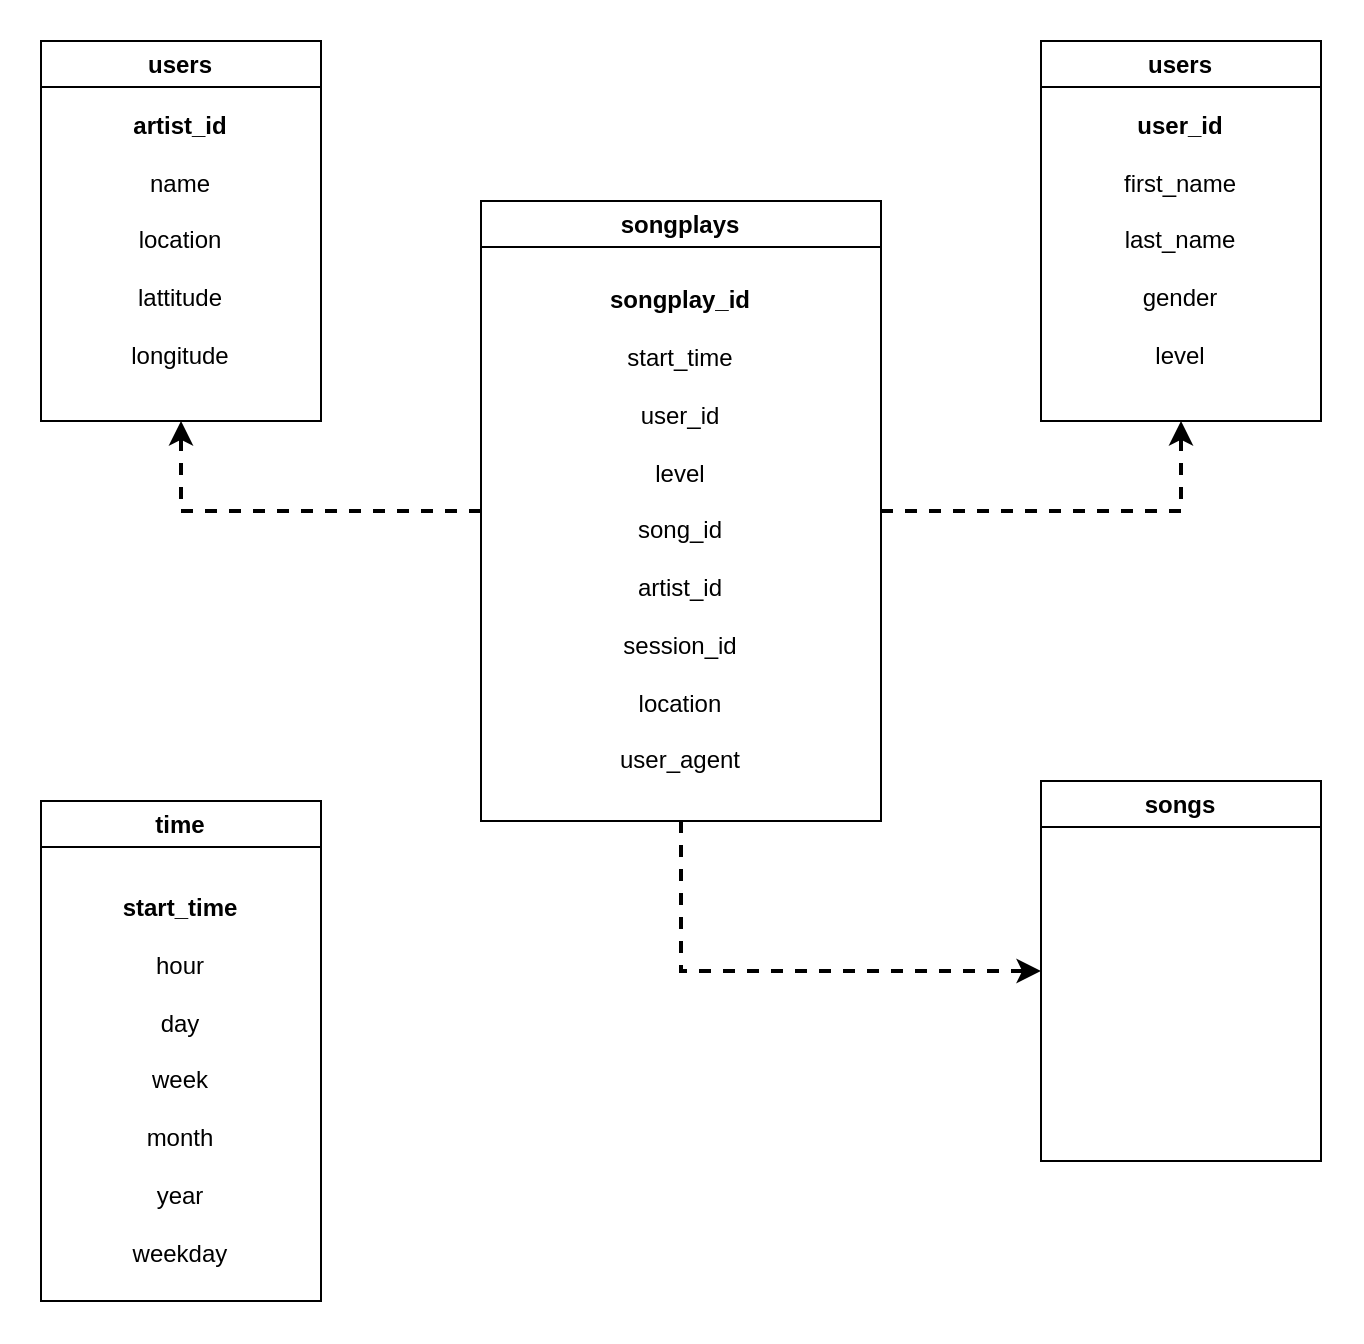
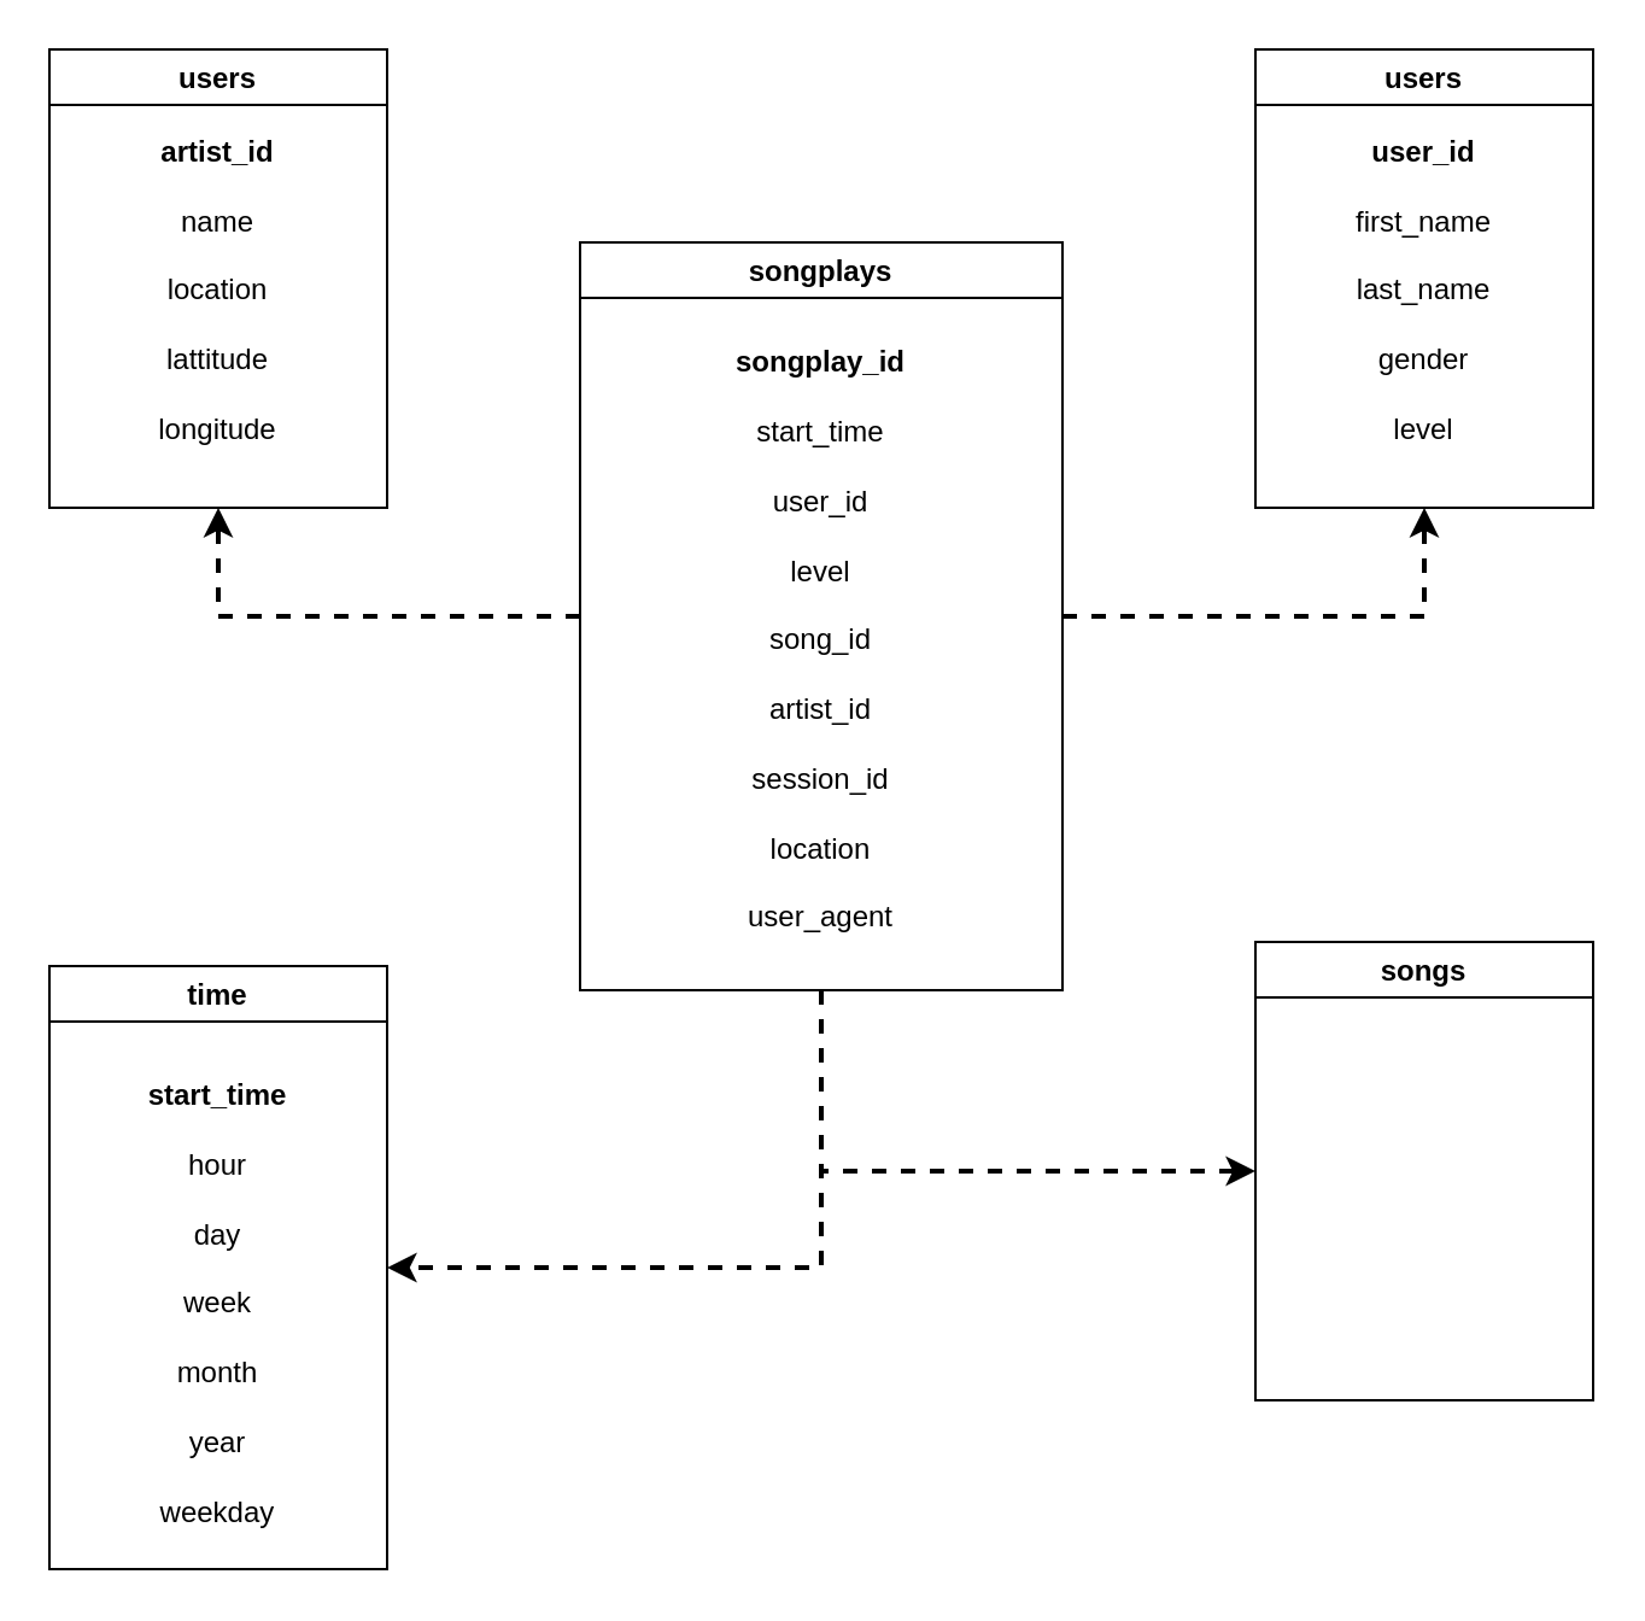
  <mxCell id="0" />
  <mxCell id="1" parent="0" />
  <mxCell id="2" value="songplays" style="swimlane;" vertex="1" parent="1"><mxGeometry x="240" y="100" width="200" height="310" as="geometry" /></mxCell>
  <mxCell id="3" value="&lt;b&gt;songplay_id&lt;/b&gt;&lt;br&gt;&lt;br&gt;start_time&lt;br&gt;&lt;br&gt;user_id&lt;br&gt;&lt;br&gt;level&lt;br&gt;&lt;br&gt;song_id&lt;br&gt;&lt;br&gt;artist_id&lt;br&gt;&lt;br&gt;session_id&lt;br&gt;&lt;br&gt;location&lt;br&gt;&lt;br&gt;user_agent" style="text;html=1;strokeColor=none;fillColor=none;align=center;verticalAlign=middle;whiteSpace=wrap;rounded=0;" vertex="1" parent="2"><mxGeometry x="20" y="40" width="160" height="250" as="geometry" /></mxCell>
  <mxCell id="4" value="users" style="swimlane;" vertex="1" parent="1"><mxGeometry x="520" y="20" width="140" height="190" as="geometry" /></mxCell>
  <mxCell id="5" value="&lt;b&gt;user_id&lt;/b&gt;&lt;br&gt;&lt;br&gt;first_name&lt;br&gt;&lt;br&gt;last_name&lt;br&gt;&lt;br&gt;gender&lt;br&gt;&lt;br&gt;level" style="text;html=1;strokeColor=none;fillColor=none;align=center;verticalAlign=middle;whiteSpace=wrap;rounded=0;" vertex="1" parent="4"><mxGeometry x="10" y="50" width="120" height="100" as="geometry" /></mxCell>
  <mxCell id="6" value="" style="html=1;rounded=0;edgeStyle=orthogonalEdgeStyle;dashed=1;strokeWidth=2;entryX=0.5;entryY=1;entryDx=0;entryDy=0;" edge="1" parent="1" source="2" target="4"><mxGeometry width="100" relative="1" as="geometry"><mxPoint x="310" y="210" as="sourcePoint" /><mxPoint x="410" y="210" as="targetPoint" /></mxGeometry></mxCell>
  <mxCell id="7" value="songs" style="swimlane;" vertex="1" parent="1"><mxGeometry x="520" y="390" width="140" height="190" as="geometry" /></mxCell>
  <mxCell id="8" value="" style="html=1;rounded=0;dashed=1;strokeWidth=2;edgeStyle=orthogonalEdgeStyle;exitX=0.5;exitY=1;exitDx=0;exitDy=0;entryX=0;entryY=0.5;entryDx=0;entryDy=0;" edge="1" parent="1" source="2" target="7"><mxGeometry width="100" relative="1" as="geometry"><mxPoint x="310" y="340" as="sourcePoint" /><mxPoint x="410" y="340" as="targetPoint" /></mxGeometry></mxCell>
  <mxCell id="9" value="time" style="swimlane;" vertex="1" parent="1"><mxGeometry x="20" y="400" width="140" height="250" as="geometry" /></mxCell>
  <mxCell id="10" value="&lt;b&gt;start_time&lt;/b&gt;&lt;br&gt;&lt;br&gt;hour&lt;br&gt;&lt;br&gt;day&lt;br&gt;&lt;br&gt;week&lt;br&gt;&lt;br&gt;month&lt;br&gt;&lt;br&gt;year&lt;br&gt;&lt;br&gt;weekday" style="text;html=1;strokeColor=none;fillColor=none;align=center;verticalAlign=middle;whiteSpace=wrap;rounded=0;" vertex="1" parent="9"><mxGeometry x="10" y="90" width="120" height="100" as="geometry" /></mxCell>
+ <mxCell id="11" value="" style="html=1;rounded=0;dashed=1;strokeWidth=2;edgeStyle=orthogonalEdgeStyle;exitX=0.5;exitY=1;exitDx=0;exitDy=0;entryX=1;entryY=0.5;entryDx=0;entryDy=0;" edge="1" parent="1" source="2" target="9"><mxGeometry width="100" relative="1" as="geometry"><mxPoint x="310" y="310" as="sourcePoint" /><mxPoint x="410" y="310" as="targetPoint" /></mxGeometry></mxCell>
  <mxCell id="12" value="users" style="swimlane;" vertex="1" parent="1"><mxGeometry x="20" y="20" width="140" height="190" as="geometry" /></mxCell>
  <mxCell id="13" value="&lt;b&gt;artist_id&lt;/b&gt;&lt;br&gt;&lt;br&gt;name&lt;br&gt;&lt;br&gt;location&lt;br&gt;&lt;br&gt;lattitude&lt;br&gt;&lt;br&gt;longitude" style="text;html=1;strokeColor=none;fillColor=none;align=center;verticalAlign=middle;whiteSpace=wrap;rounded=0;" vertex="1" parent="12"><mxGeometry x="10" y="50" width="120" height="100" as="geometry" /></mxCell>
  <mxCell id="14" value="" style="html=1;rounded=0;dashed=1;strokeWidth=2;edgeStyle=orthogonalEdgeStyle;entryX=0.5;entryY=1;entryDx=0;entryDy=0;exitX=0;exitY=0.5;exitDx=0;exitDy=0;" edge="1" parent="1" source="2" target="12"><mxGeometry width="100" relative="1" as="geometry"><mxPoint x="310" y="170" as="sourcePoint" /><mxPoint x="410" y="170" as="targetPoint" /></mxGeometry></mxCell>
